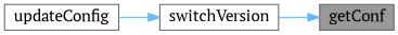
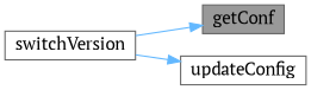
  digraph {
    fontname="PT Serif"
    rankdir=RL
    node [color=grey40 fillcolor=white fontname="PT Serif" fontsize=14 shape=box style=filled]
    edge [color=steelblue1 dir=back fontname="PT Serif" fontsize=14 labelfontname=Helvetica labelfontsize=14 style=solid]
    n1 [color=gray40 fillcolor=grey60 fontcolor=black height=0.2 label=getConf width=0.4]
    n2 [height=0.2 label=switchVersion width=0.4]
    n3 [height=0.2 label=updateConfig width=0.4]
    n1 -> n2
-   n2 -> n3
+   n3 -> n2
  }
